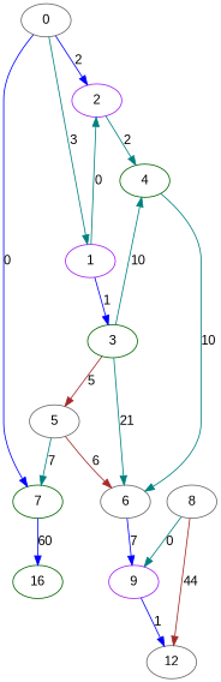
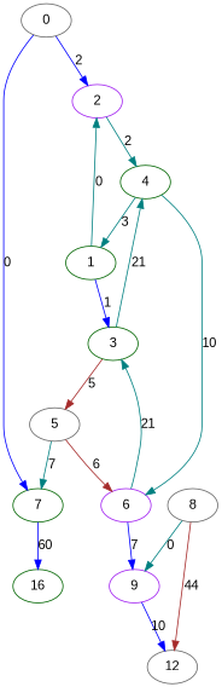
  digraph {
    fontname="Liberation Sans"
    trankdir=LR
    node [color=darkgreen fontname="Liberation Sans"]
    edge [color=teal fontname="Liberation Sans"]
    7
    0 [color=gray40]
    2 [color=purple]
-   1 [color=purple]
+   1
    n5 [label=16]
    4
    3
-   6 [color=gray40]
+   6 [color=purple]
    5 [color=gray40]
    9 [color=purple]
    n11 [color=gray40 label=12]
    8 [color=gray40]
    7 -> n5 [color=blue label=60]
    0 -> 7 [color=blue label=0]
    0 -> 2 [color=blue label=2]
-   0 -> 1 [label=3]
+   4 -> 1 [label=3]
    2 -> 4 [label=2]
    1 -> 2 [label=0]
    1 -> 3 [color=blue label=1]
    4 -> 6 [label=10]
-   3 -> 4 [label=10]
-   3 -> 6 [label=21]
+   3 -> 4 [label=21]
+   6 -> 3 [label=21]
    3 -> 5 [color=brown label=5]
    6 -> 9 [color=blue label=7]
    5 -> 7 [label=7]
    5 -> 6 [color=brown label=6]
-   9 -> n11 [color=blue label=1]
+   9 -> n11 [color=blue label=10]
    8 -> 9 [label=0]
    8 -> n11 [color=brown label=44]
  }
